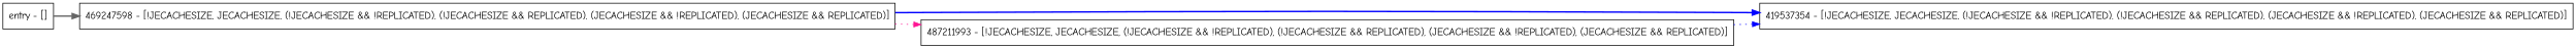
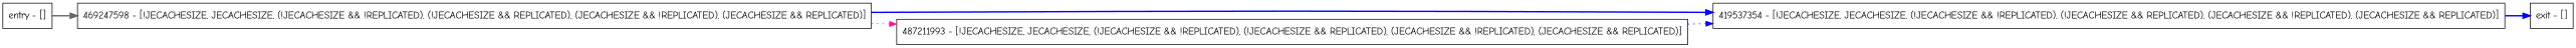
  digraph {
    rankdir=LR
    fontname="Comic Neue"
    node [shape=record fontname="Comic Neue"]
    edge [color=blue style=bold fontname="Comic Neue"]
    n1 [label="entry - []"]
    n2 [label="469247598 - [!JECACHESIZE, JECACHESIZE, (!JECACHESIZE && !REPLICATED), (!JECACHESIZE && REPLICATED), (JECACHESIZE && !REPLICATED), (JECACHESIZE && REPLICATED)]"]
+   n3 [label="exit - []"]
    n4 [label="419537354 - [!JECACHESIZE, JECACHESIZE, (!JECACHESIZE && !REPLICATED), (!JECACHESIZE && REPLICATED), (JECACHESIZE && !REPLICATED), (JECACHESIZE && REPLICATED)]"]
    n5 [label="487211993 - [!JECACHESIZE, JECACHESIZE, (!JECACHESIZE && !REPLICATED), (!JECACHESIZE && REPLICATED), (JECACHESIZE && !REPLICATED), (JECACHESIZE && REPLICATED)]"]
    n1 -> n2 [color=gray40]
    n2 -> n4
    n2 -> n5 [color=deeppink style=dotted]
+   n4 -> n3
    n5 -> n4 [style=dotted]
  }
